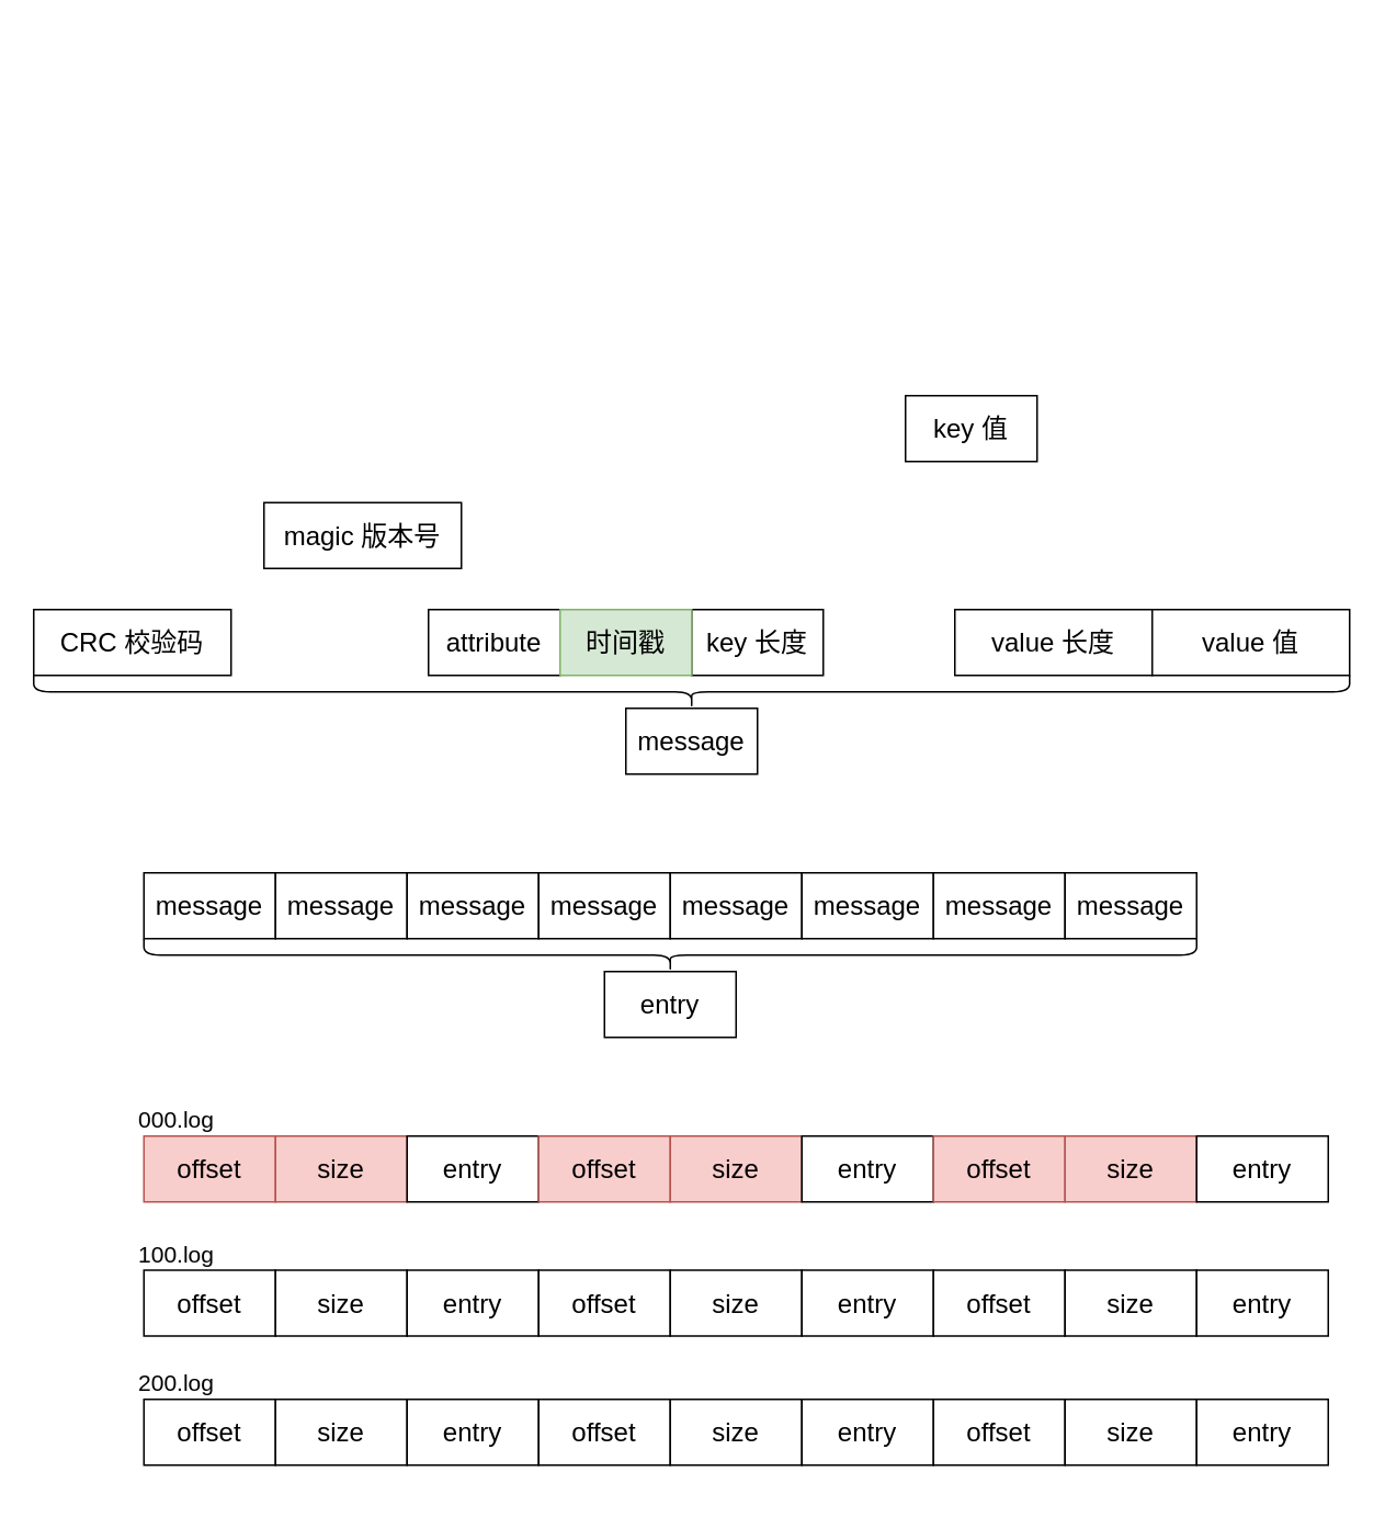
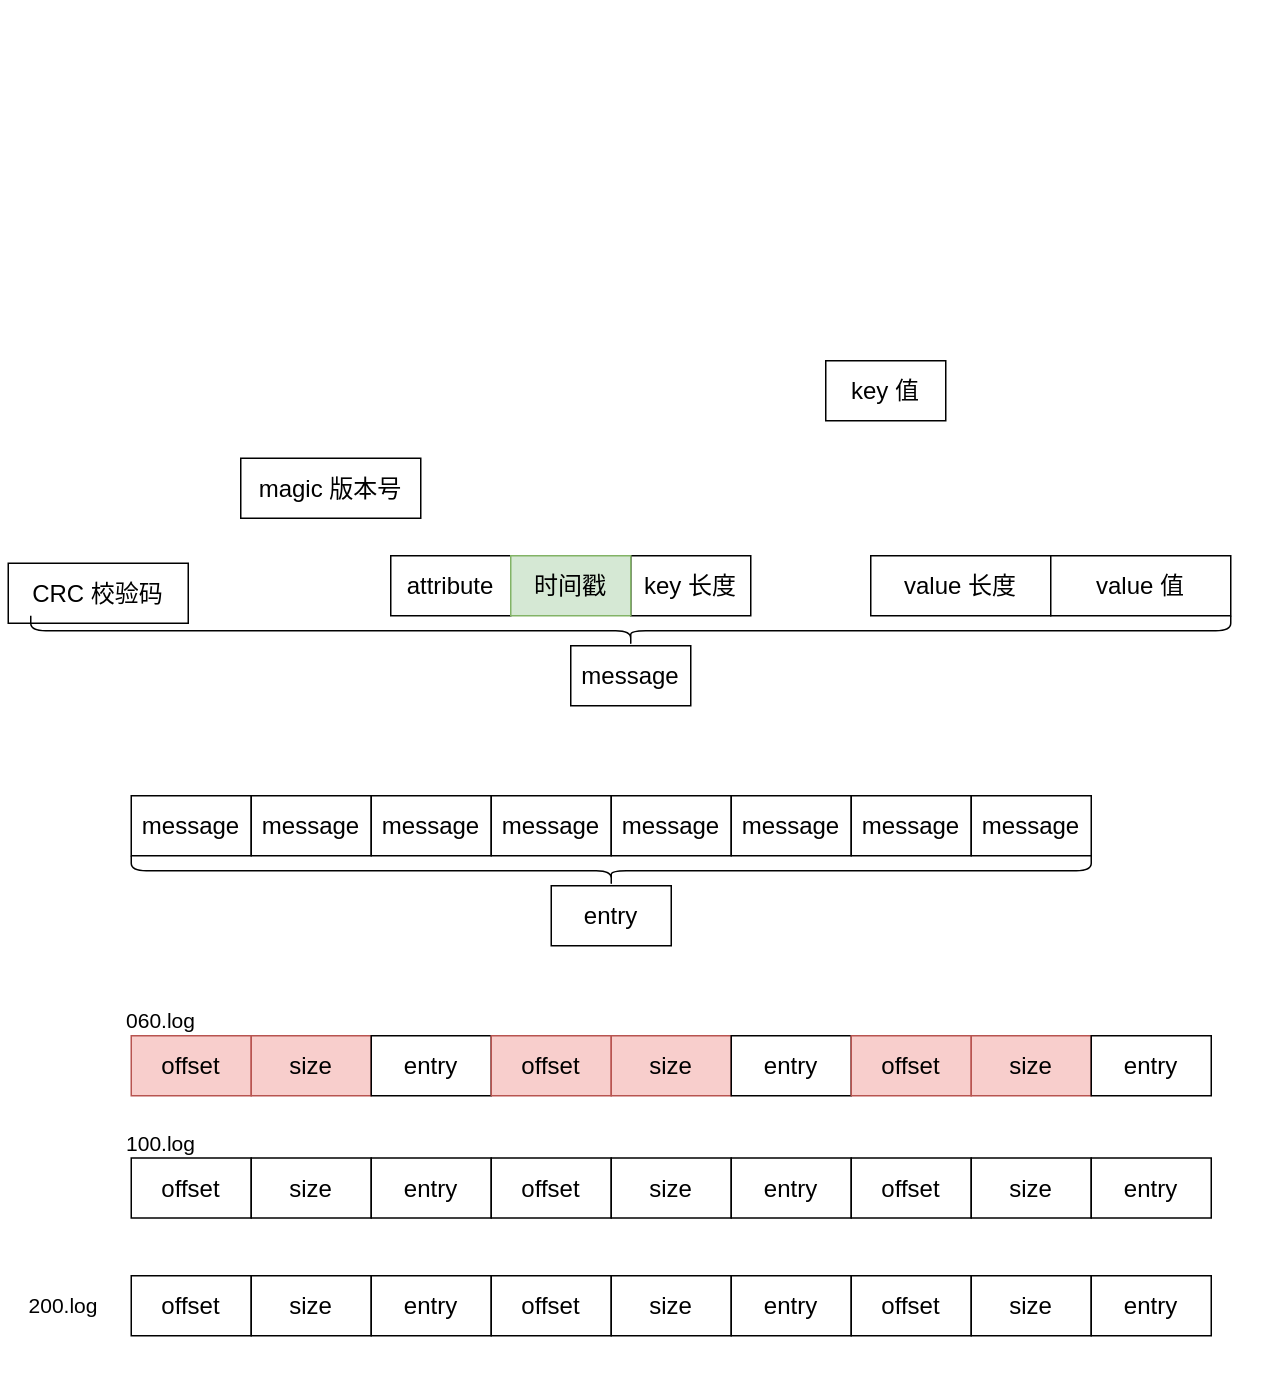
  <mxCell id="0" />
  <mxCell id="1" parent="0" />
- <mxCell id="2" value="&lt;font style=&quot;font-size: 16px&quot;&gt;CRC 校验码&lt;/font&gt;" style="rounded=0;whiteSpace=wrap;html=1;" parent="1" vertex="1"><mxGeometry x="20" y="370" width="120" height="40" as="geometry" /></mxCell>
+ <mxCell id="2" value="&lt;font style=&quot;font-size: 16px&quot;&gt;CRC 校验码&lt;/font&gt;" style="rounded=0;whiteSpace=wrap;html=1;" parent="1" vertex="1"><mxGeometry x="5" y="375" width="120" height="40" as="geometry" /></mxCell>
  <mxCell id="3" value="&lt;font style=&quot;font-size: 16px&quot;&gt;magic 版本号&lt;/font&gt;" style="rounded=0;whiteSpace=wrap;html=1;" parent="1" vertex="1"><mxGeometry x="160" y="305" width="120" height="40" as="geometry" /></mxCell>
  <mxCell id="4" value="&lt;font style=&quot;font-size: 16px&quot;&gt;attribute&lt;/font&gt;" style="rounded=0;whiteSpace=wrap;html=1;" parent="1" vertex="1"><mxGeometry x="260" y="370" width="80" height="40" as="geometry" /></mxCell>
  <mxCell id="5" value="&lt;font style=&quot;font-size: 16px&quot;&gt;key 长度&lt;/font&gt;" style="rounded=0;whiteSpace=wrap;html=1;" parent="1" vertex="1"><mxGeometry x="420" y="370" width="80" height="40" as="geometry" /></mxCell>
  <mxCell id="6" value="&lt;font style=&quot;font-size: 16px&quot;&gt;key 值&lt;/font&gt;" style="rounded=0;whiteSpace=wrap;html=1;" parent="1" vertex="1"><mxGeometry x="550" y="240" width="80" height="40" as="geometry" /></mxCell>
  <mxCell id="7" value="&lt;font style=&quot;font-size: 16px&quot;&gt;value 长度&lt;/font&gt;" style="rounded=0;whiteSpace=wrap;html=1;" parent="1" vertex="1"><mxGeometry x="580" y="370" width="120" height="40" as="geometry" /></mxCell>
  <mxCell id="8" value="&lt;font style=&quot;font-size: 16px&quot;&gt;value 值&lt;/font&gt;" style="rounded=0;whiteSpace=wrap;html=1;" parent="1" vertex="1"><mxGeometry x="700" y="370" width="120" height="40" as="geometry" /></mxCell>
  <mxCell id="9" value="&lt;font style=&quot;font-size: 16px&quot;&gt;时间戳&lt;/font&gt;" style="rounded=0;whiteSpace=wrap;html=1;fillColor=#d5e8d4;strokeColor=#82b366;" parent="1" vertex="1"><mxGeometry x="340" y="370" width="80" height="40" as="geometry" /></mxCell>
  <mxCell id="10" value="" style="shape=curlyBracket;whiteSpace=wrap;html=1;rounded=1;rotation=-90;" parent="1" vertex="1"><mxGeometry x="410" y="20" width="20" height="800" as="geometry" /></mxCell>
  <mxCell id="11" value="&lt;font style=&quot;font-size: 16px&quot;&gt;message&lt;/font&gt;" style="rounded=0;whiteSpace=wrap;html=1;" parent="1" vertex="1"><mxGeometry x="380" y="430" width="80" height="40" as="geometry" /></mxCell>
  <mxCell id="12" value="&lt;font style=&quot;font-size: 16px&quot;&gt;message&lt;/font&gt;" style="rounded=0;whiteSpace=wrap;html=1;" parent="1" vertex="1"><mxGeometry x="87" y="530" width="80" height="40" as="geometry" /></mxCell>
  <mxCell id="13" value="&lt;font style=&quot;font-size: 16px&quot;&gt;message&lt;/font&gt;" style="rounded=0;whiteSpace=wrap;html=1;" parent="1" vertex="1"><mxGeometry x="167" y="530" width="80" height="40" as="geometry" /></mxCell>
  <mxCell id="14" value="&lt;font style=&quot;font-size: 16px&quot;&gt;message&lt;/font&gt;" style="rounded=0;whiteSpace=wrap;html=1;" parent="1" vertex="1"><mxGeometry x="247" y="530" width="80" height="40" as="geometry" /></mxCell>
  <mxCell id="15" value="&lt;font style=&quot;font-size: 16px&quot;&gt;message&lt;/font&gt;" style="rounded=0;whiteSpace=wrap;html=1;" parent="1" vertex="1"><mxGeometry x="327" y="530" width="80" height="40" as="geometry" /></mxCell>
  <mxCell id="16" value="&lt;font style=&quot;font-size: 16px&quot;&gt;message&lt;/font&gt;" style="rounded=0;whiteSpace=wrap;html=1;" parent="1" vertex="1"><mxGeometry x="407" y="530" width="80" height="40" as="geometry" /></mxCell>
  <mxCell id="17" value="&lt;font style=&quot;font-size: 16px&quot;&gt;message&lt;/font&gt;" style="rounded=0;whiteSpace=wrap;html=1;" parent="1" vertex="1"><mxGeometry x="487" y="530" width="80" height="40" as="geometry" /></mxCell>
  <mxCell id="18" value="&lt;font style=&quot;font-size: 16px&quot;&gt;message&lt;/font&gt;" style="rounded=0;whiteSpace=wrap;html=1;" parent="1" vertex="1"><mxGeometry x="567" y="530" width="80" height="40" as="geometry" /></mxCell>
  <mxCell id="19" value="&lt;font style=&quot;font-size: 16px&quot;&gt;message&lt;/font&gt;" style="rounded=0;whiteSpace=wrap;html=1;" parent="1" vertex="1"><mxGeometry x="647" y="530" width="80" height="40" as="geometry" /></mxCell>
  <mxCell id="20" value="" style="shape=curlyBracket;whiteSpace=wrap;html=1;rounded=1;rotation=-90;" vertex="1" parent="1"><mxGeometry x="397" y="260" width="20" height="640" as="geometry" /></mxCell>
  <mxCell id="21" value="&lt;font style=&quot;font-size: 16px&quot;&gt;entry&lt;/font&gt;" style="rounded=0;whiteSpace=wrap;html=1;" vertex="1" parent="1"><mxGeometry x="367" y="590" width="80" height="40" as="geometry" /></mxCell>
  <mxCell id="22" value="&lt;font style=&quot;font-size: 16px&quot;&gt;offset&lt;/font&gt;" style="rounded=0;whiteSpace=wrap;html=1;fillColor=#f8cecc;strokeColor=#b85450;" vertex="1" parent="1"><mxGeometry x="87" y="690" width="80" height="40" as="geometry" /></mxCell>
  <mxCell id="23" value="&lt;font style=&quot;font-size: 16px&quot;&gt;size&lt;/font&gt;" style="rounded=0;whiteSpace=wrap;html=1;fillColor=#f8cecc;strokeColor=#b85450;" vertex="1" parent="1"><mxGeometry x="167" y="690" width="80" height="40" as="geometry" /></mxCell>
  <mxCell id="24" value="&lt;font style=&quot;font-size: 16px&quot;&gt;entry&lt;/font&gt;" style="rounded=0;whiteSpace=wrap;html=1;" vertex="1" parent="1"><mxGeometry x="247" y="690" width="80" height="40" as="geometry" /></mxCell>
  <mxCell id="25" value="&lt;font style=&quot;font-size: 16px&quot;&gt;offset&lt;/font&gt;" style="rounded=0;whiteSpace=wrap;html=1;fillColor=#f8cecc;strokeColor=#b85450;" vertex="1" parent="1"><mxGeometry x="327" y="690" width="80" height="40" as="geometry" /></mxCell>
  <mxCell id="26" value="&lt;font style=&quot;font-size: 16px&quot;&gt;size&lt;/font&gt;" style="rounded=0;whiteSpace=wrap;html=1;fillColor=#f8cecc;strokeColor=#b85450;" vertex="1" parent="1"><mxGeometry x="407" y="690" width="80" height="40" as="geometry" /></mxCell>
  <mxCell id="27" value="&lt;font style=&quot;font-size: 16px&quot;&gt;entry&lt;/font&gt;" style="rounded=0;whiteSpace=wrap;html=1;" vertex="1" parent="1"><mxGeometry x="487" y="690" width="80" height="40" as="geometry" /></mxCell>
  <mxCell id="28" value="&lt;font style=&quot;font-size: 16px&quot;&gt;offset&lt;/font&gt;" style="rounded=0;whiteSpace=wrap;html=1;fillColor=#f8cecc;strokeColor=#b85450;" vertex="1" parent="1"><mxGeometry x="567" y="690" width="80" height="40" as="geometry" /></mxCell>
  <mxCell id="29" value="&lt;font style=&quot;font-size: 16px&quot;&gt;size&lt;/font&gt;" style="rounded=0;whiteSpace=wrap;html=1;fillColor=#f8cecc;strokeColor=#b85450;" vertex="1" parent="1"><mxGeometry x="647" y="690" width="80" height="40" as="geometry" /></mxCell>
  <mxCell id="30" value="&lt;font style=&quot;font-size: 16px&quot;&gt;entry&lt;/font&gt;" style="rounded=0;whiteSpace=wrap;html=1;" vertex="1" parent="1"><mxGeometry x="727" y="690" width="80" height="40" as="geometry" /></mxCell>
  <mxCell id="31" value="&lt;font style=&quot;font-size: 16px&quot;&gt;offset&lt;/font&gt;" style="rounded=0;whiteSpace=wrap;html=1;" vertex="1" parent="1"><mxGeometry x="87" y="771.5" width="80" height="40" as="geometry" /></mxCell>
  <mxCell id="32" value="&lt;font style=&quot;font-size: 16px&quot;&gt;size&lt;/font&gt;" style="rounded=0;whiteSpace=wrap;html=1;" vertex="1" parent="1"><mxGeometry x="167" y="771.5" width="80" height="40" as="geometry" /></mxCell>
  <mxCell id="33" value="&lt;font style=&quot;font-size: 16px&quot;&gt;entry&lt;/font&gt;" style="rounded=0;whiteSpace=wrap;html=1;" vertex="1" parent="1"><mxGeometry x="247" y="771.5" width="80" height="40" as="geometry" /></mxCell>
  <mxCell id="34" value="&lt;font style=&quot;font-size: 16px&quot;&gt;offset&lt;/font&gt;" style="rounded=0;whiteSpace=wrap;html=1;" vertex="1" parent="1"><mxGeometry x="327" y="771.5" width="80" height="40" as="geometry" /></mxCell>
  <mxCell id="35" value="&lt;font style=&quot;font-size: 16px&quot;&gt;size&lt;/font&gt;" style="rounded=0;whiteSpace=wrap;html=1;" vertex="1" parent="1"><mxGeometry x="407" y="771.5" width="80" height="40" as="geometry" /></mxCell>
  <mxCell id="36" value="&lt;font style=&quot;font-size: 16px&quot;&gt;entry&lt;/font&gt;" style="rounded=0;whiteSpace=wrap;html=1;" vertex="1" parent="1"><mxGeometry x="487" y="771.5" width="80" height="40" as="geometry" /></mxCell>
  <mxCell id="37" value="&lt;font style=&quot;font-size: 16px&quot;&gt;offset&lt;/font&gt;" style="rounded=0;whiteSpace=wrap;html=1;" vertex="1" parent="1"><mxGeometry x="567" y="771.5" width="80" height="40" as="geometry" /></mxCell>
  <mxCell id="38" value="&lt;font style=&quot;font-size: 16px&quot;&gt;size&lt;/font&gt;" style="rounded=0;whiteSpace=wrap;html=1;" vertex="1" parent="1"><mxGeometry x="647" y="771.5" width="80" height="40" as="geometry" /></mxCell>
  <mxCell id="39" value="&lt;font style=&quot;font-size: 16px&quot;&gt;entry&lt;/font&gt;" style="rounded=0;whiteSpace=wrap;html=1;" vertex="1" parent="1"><mxGeometry x="727" y="771.5" width="80" height="40" as="geometry" /></mxCell>
  <mxCell id="40" value="&lt;font style=&quot;font-size: 16px&quot;&gt;offset&lt;/font&gt;" style="rounded=0;whiteSpace=wrap;html=1;" vertex="1" parent="1"><mxGeometry x="87" y="850" width="80" height="40" as="geometry" /></mxCell>
  <mxCell id="41" value="&lt;font style=&quot;font-size: 16px&quot;&gt;size&lt;/font&gt;" style="rounded=0;whiteSpace=wrap;html=1;" vertex="1" parent="1"><mxGeometry x="167" y="850" width="80" height="40" as="geometry" /></mxCell>
  <mxCell id="42" value="&lt;font style=&quot;font-size: 16px&quot;&gt;entry&lt;/font&gt;" style="rounded=0;whiteSpace=wrap;html=1;" vertex="1" parent="1"><mxGeometry x="247" y="850" width="80" height="40" as="geometry" /></mxCell>
  <mxCell id="43" value="&lt;font style=&quot;font-size: 16px&quot;&gt;offset&lt;/font&gt;" style="rounded=0;whiteSpace=wrap;html=1;" vertex="1" parent="1"><mxGeometry x="327" y="850" width="80" height="40" as="geometry" /></mxCell>
  <mxCell id="44" value="&lt;font style=&quot;font-size: 16px&quot;&gt;size&lt;/font&gt;" style="rounded=0;whiteSpace=wrap;html=1;" vertex="1" parent="1"><mxGeometry x="407" y="850" width="80" height="40" as="geometry" /></mxCell>
  <mxCell id="45" value="&lt;font style=&quot;font-size: 16px&quot;&gt;entry&lt;/font&gt;" style="rounded=0;whiteSpace=wrap;html=1;" vertex="1" parent="1"><mxGeometry x="487" y="850" width="80" height="40" as="geometry" /></mxCell>
  <mxCell id="46" value="&lt;font style=&quot;font-size: 16px&quot;&gt;offset&lt;/font&gt;" style="rounded=0;whiteSpace=wrap;html=1;" vertex="1" parent="1"><mxGeometry x="567" y="850" width="80" height="40" as="geometry" /></mxCell>
  <mxCell id="47" value="&lt;font style=&quot;font-size: 16px&quot;&gt;size&lt;/font&gt;" style="rounded=0;whiteSpace=wrap;html=1;" vertex="1" parent="1"><mxGeometry x="647" y="850" width="80" height="40" as="geometry" /></mxCell>
  <mxCell id="48" value="&lt;font style=&quot;font-size: 16px&quot;&gt;entry&lt;/font&gt;" style="rounded=0;whiteSpace=wrap;html=1;" vertex="1" parent="1"><mxGeometry x="727" y="850" width="80" height="40" as="geometry" /></mxCell>
- <mxCell id="49" value="&lt;font style=&quot;font-size: 14px&quot;&gt;000.log&lt;/font&gt;" style="text;html=1;strokeColor=none;fillColor=none;align=center;verticalAlign=middle;whiteSpace=wrap;rounded=0;" vertex="1" parent="1"><mxGeometry x="87" y="670" width="40" height="20" as="geometry" /></mxCell>
+ <mxCell id="49" value="&lt;font style=&quot;font-size: 14px&quot;&gt;060.log&lt;/font&gt;" style="text;html=1;strokeColor=none;fillColor=none;align=center;verticalAlign=middle;whiteSpace=wrap;rounded=0;" vertex="1" parent="1"><mxGeometry x="87" y="670" width="40" height="20" as="geometry" /></mxCell>
  <mxCell id="50" value="&lt;font style=&quot;font-size: 14px&quot;&gt;100.log&lt;/font&gt;" style="text;html=1;strokeColor=none;fillColor=none;align=center;verticalAlign=middle;whiteSpace=wrap;rounded=0;" vertex="1" parent="1"><mxGeometry x="87" y="751.5" width="40" height="20" as="geometry" /></mxCell>
- <mxCell id="51" value="&lt;font style=&quot;font-size: 14px&quot;&gt;200.log&lt;/font&gt;" style="text;html=1;strokeColor=none;fillColor=none;align=center;verticalAlign=middle;whiteSpace=wrap;rounded=0;" vertex="1" parent="1"><mxGeometry x="87" y="830" width="40" height="20" as="geometry" /></mxCell>
+ <mxCell id="51" value="&lt;font style=&quot;font-size: 14px&quot;&gt;200.log&lt;/font&gt;" style="text;html=1;strokeColor=none;fillColor=none;align=center;verticalAlign=middle;whiteSpace=wrap;rounded=0;" vertex="1" parent="1"><mxGeometry x="22" y="860" width="40" height="20" as="geometry" /></mxCell>
